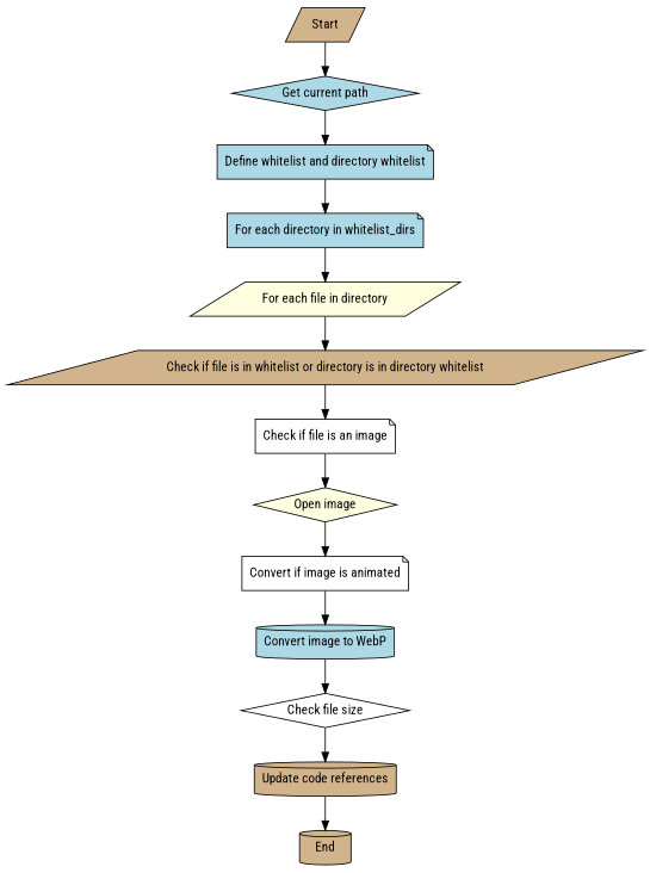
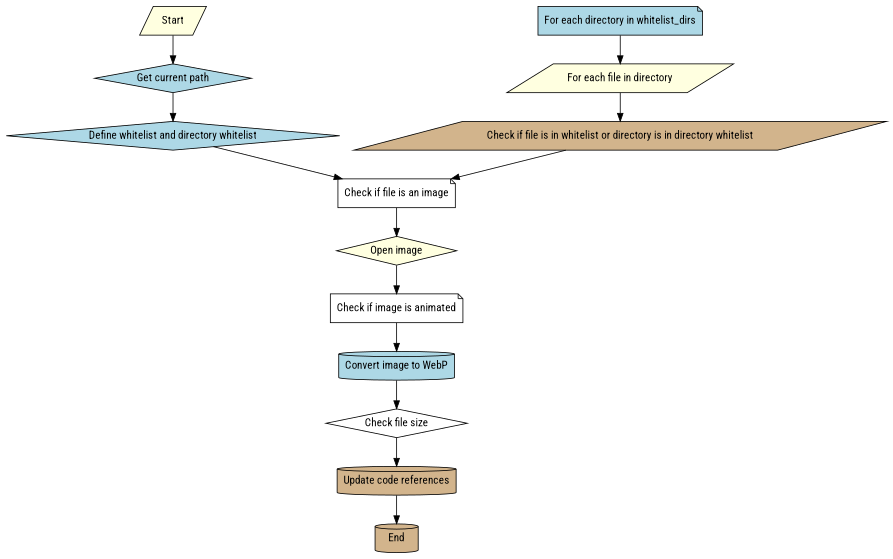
  digraph {
    fontname="Roboto Condensed"
    node [fillcolor=lightblue fontname="Roboto Condensed" shape=diamond style=filled]
    edge [fontname="Roboto Condensed"]
-   n1 [fillcolor=tan label=Start shape=parallelogram]
+   n1 [fillcolor=lightyellow label=Start shape=parallelogram]
    n2 [label="Get current path"]
-   n3 [label="Define whitelist and directory whitelist" shape=note]
+   n3 [label="Define whitelist and directory whitelist"]
    n4 [label="For each directory in whitelist_dirs" shape=note]
    n5 [fillcolor=lightyellow label="For each file in directory" shape=parallelogram]
    n6 [fillcolor=tan label="Check if file is in whitelist or directory is in directory whitelist" shape=parallelogram]
    n7 [fillcolor=white label="Check if file is an image" shape=note]
    n8 [fillcolor=lightyellow label="Open image"]
-   n9 [fillcolor=white label="Convert if image is animated" shape=note]
+   n9 [fillcolor=white label="Check if image is animated" shape=note]
    n10 [label="Convert image to WebP" shape=cylinder]
    n11 [fillcolor=white label="Check file size"]
    n12 [fillcolor=tan label="Update code references" shape=cylinder]
    n13 [fillcolor=tan label=End shape=cylinder]
    n1 -> n2
    n2 -> n3
-   n3 -> n4
+   n3 -> n7
    n4 -> n5
    n5 -> n6
    n6 -> n7
    n7 -> n8
    n8 -> n9
    n9 -> n10
    n10 -> n11
    n11 -> n12
    n12 -> n13
  }
